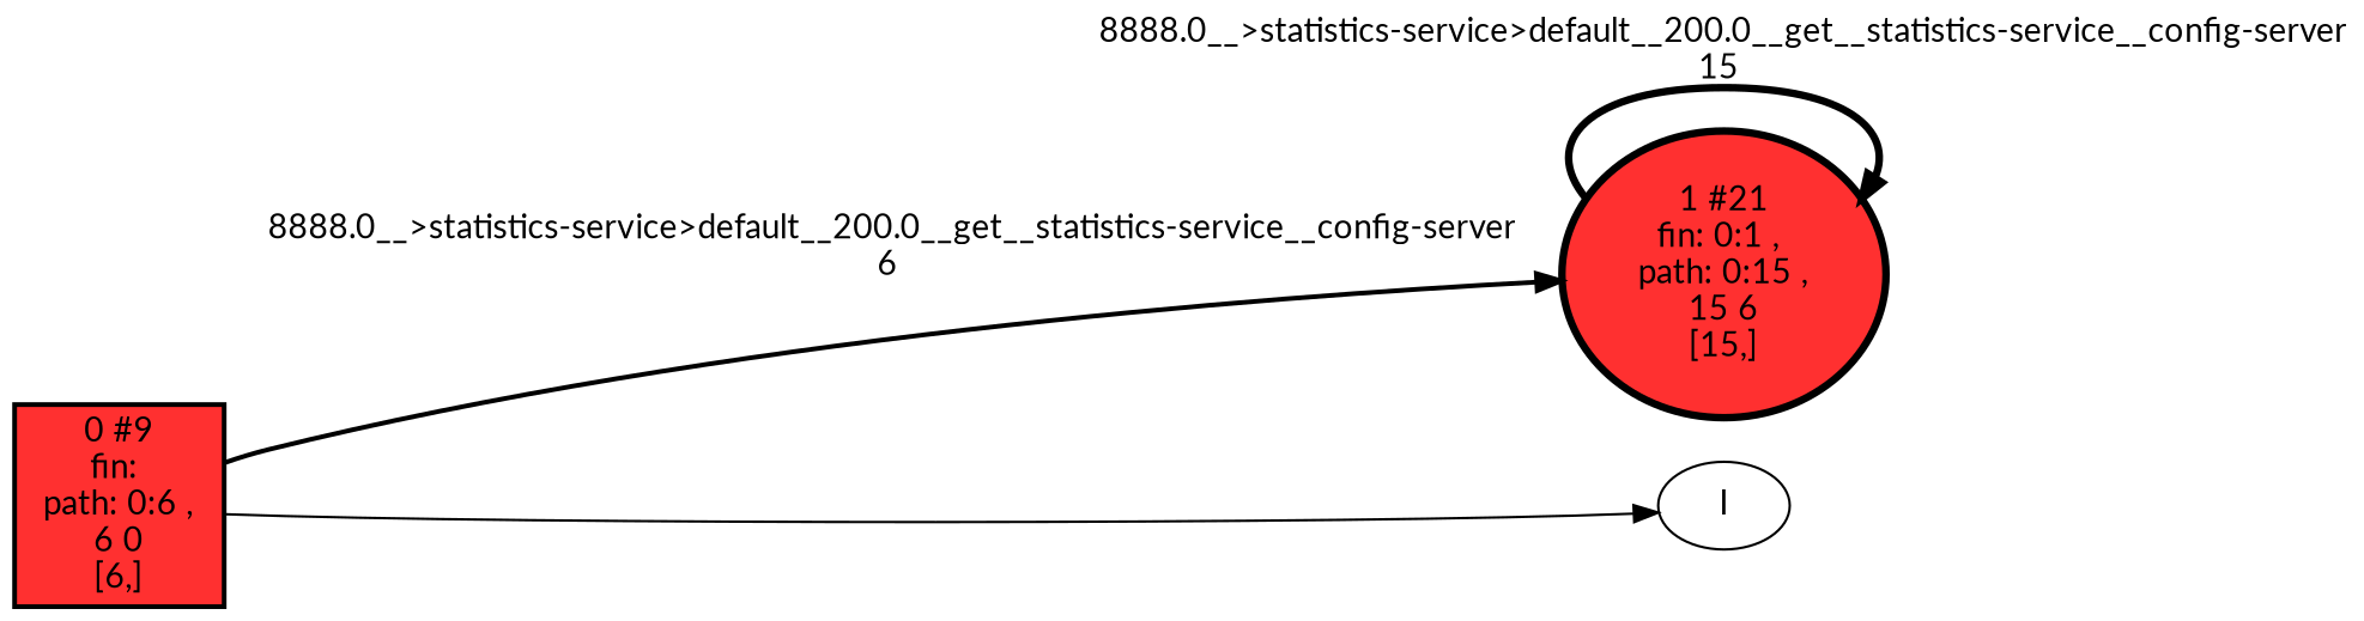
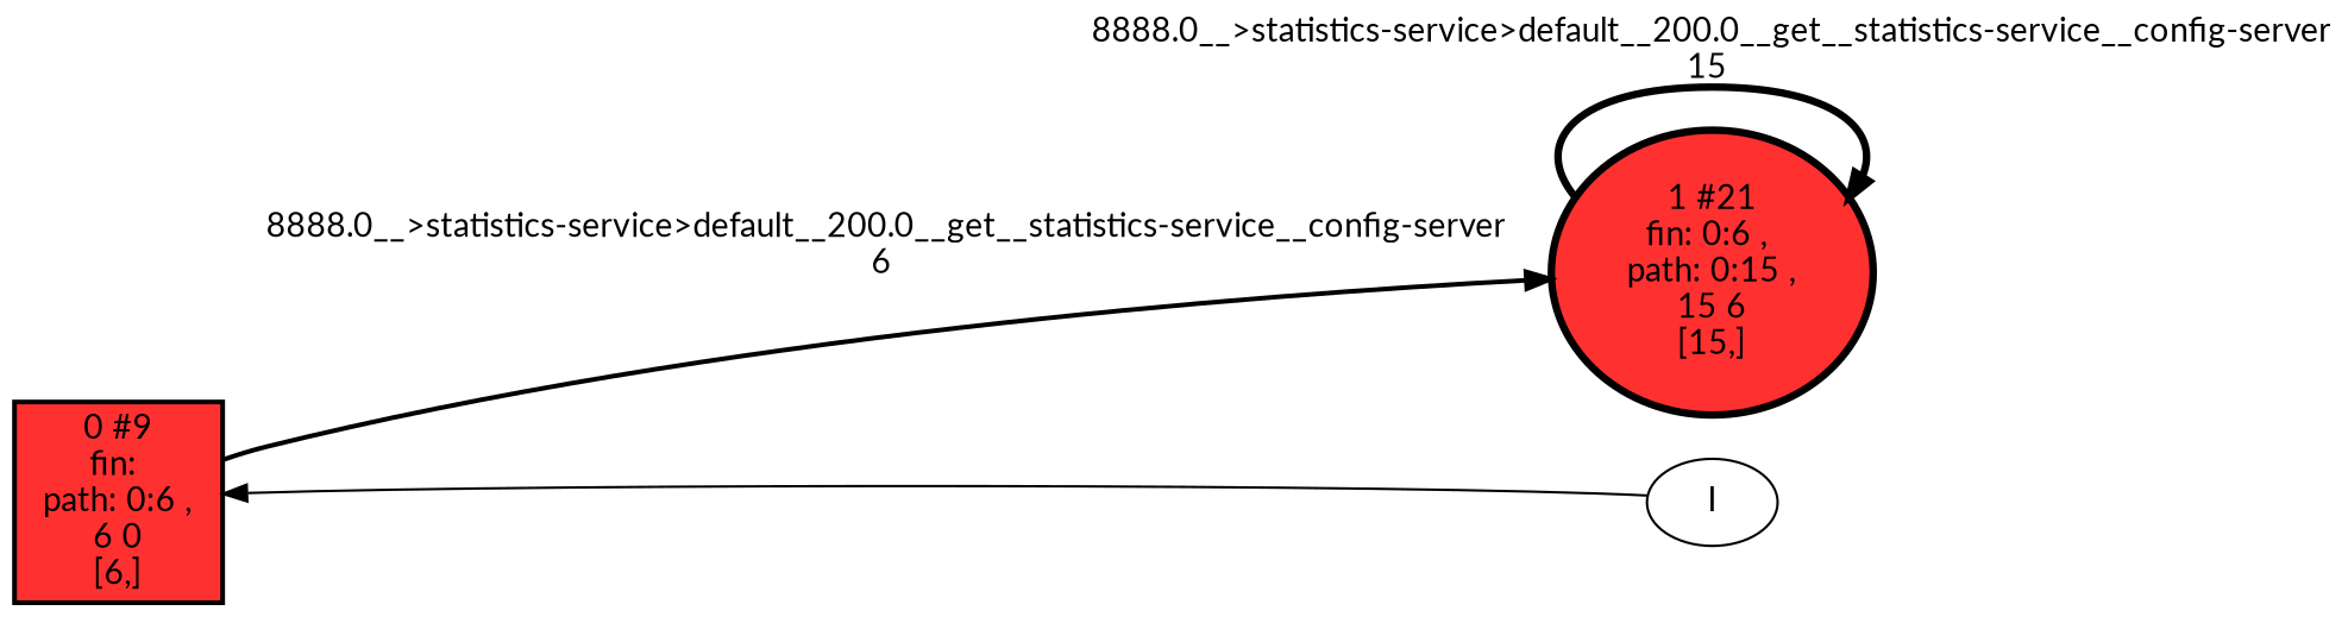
  digraph {
    fontname=Lato
    rankdir=LR
    node [fillcolor=firebrick1 fontname=Lato style=filled]
    edge [fontname=Lato]
    n1 [height=1.08042 label="0 #9\nfin: \n path: 0:6 , \n6 0\n[6,]" penwidth=1.94591 shape=box width=1.08042]
-   n2 [height=1.4088 label="1 #21\nfin: 0:1 , \n path: 0:15 , \n15 6\n[15,]" penwidth=3.09104 width=1.4088]
+   n2 [height=1.4088 label="1 #21\nfin: 0:6 , \n path: 0:15 , \n15 6\n[15,]" penwidth=3.09104 width=1.4088]
    I [fillcolor="" style=""]
    n1 -> n2 [label="8888.0__>statistics-service>default__200.0__get__statistics-service__config-server\n6 " penwidth=1.94591]
    n2 -> n2 [label="8888.0__>statistics-service>default__200.0__get__statistics-service__config-server\n15 " penwidth=3.09104]
-   n1 -> I
+   I -> n1
  }
